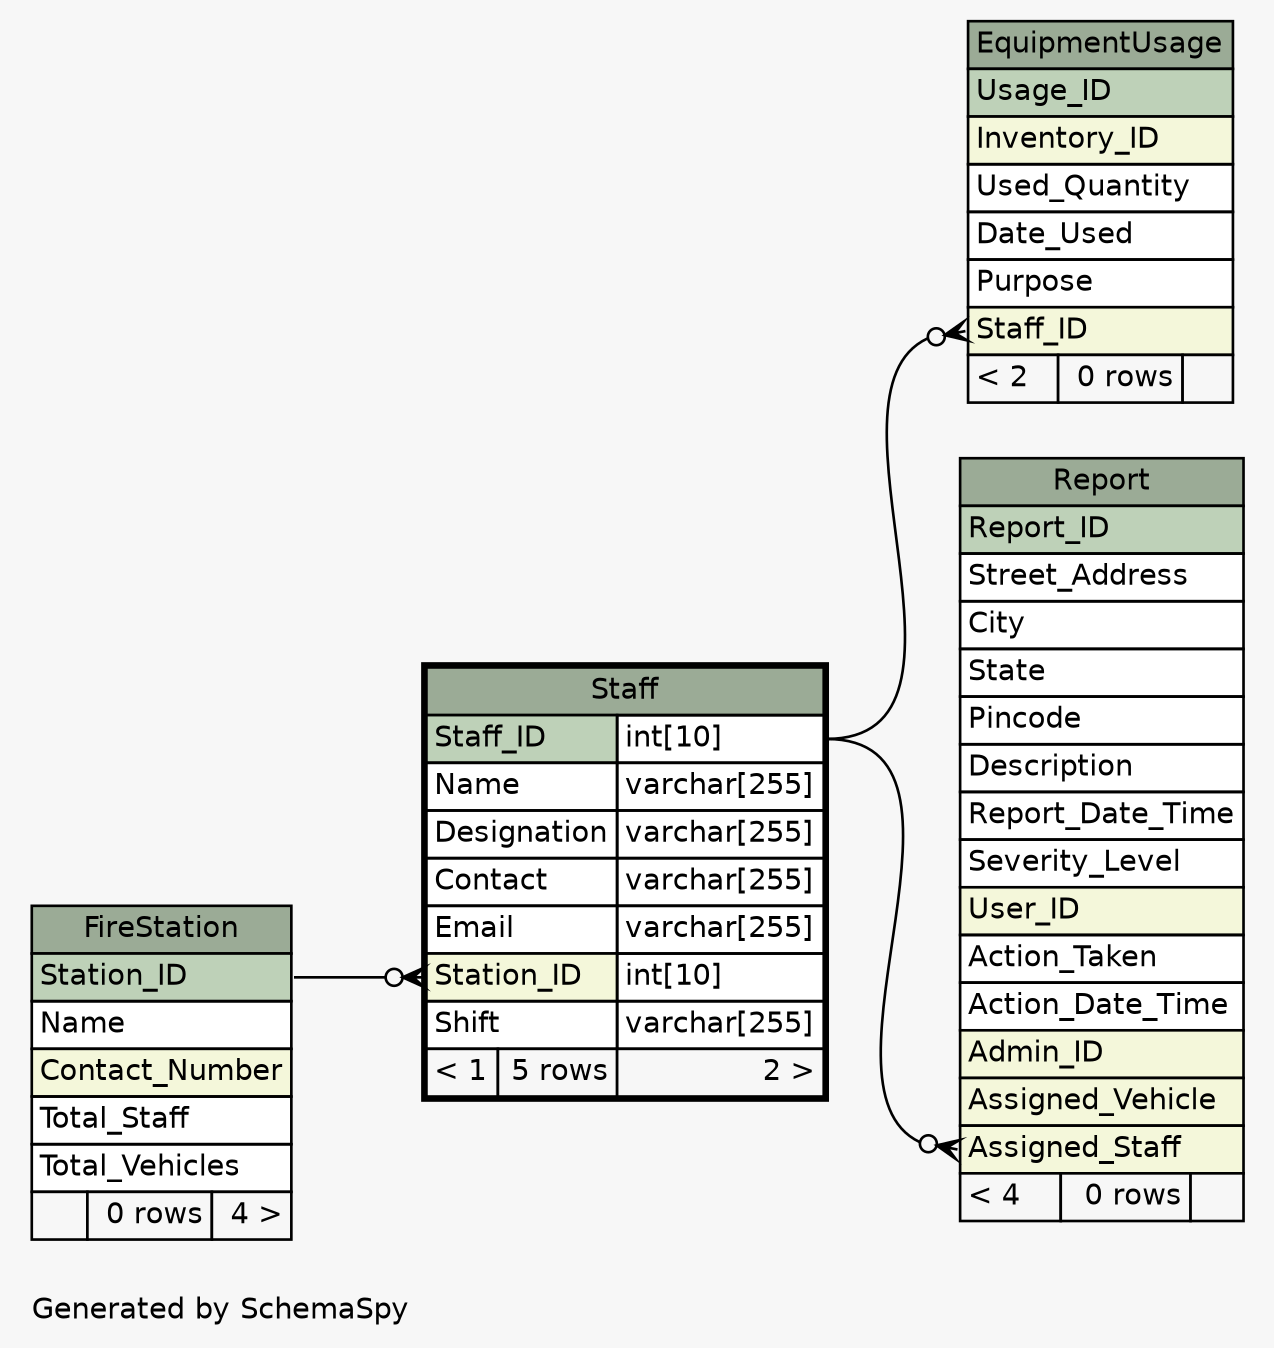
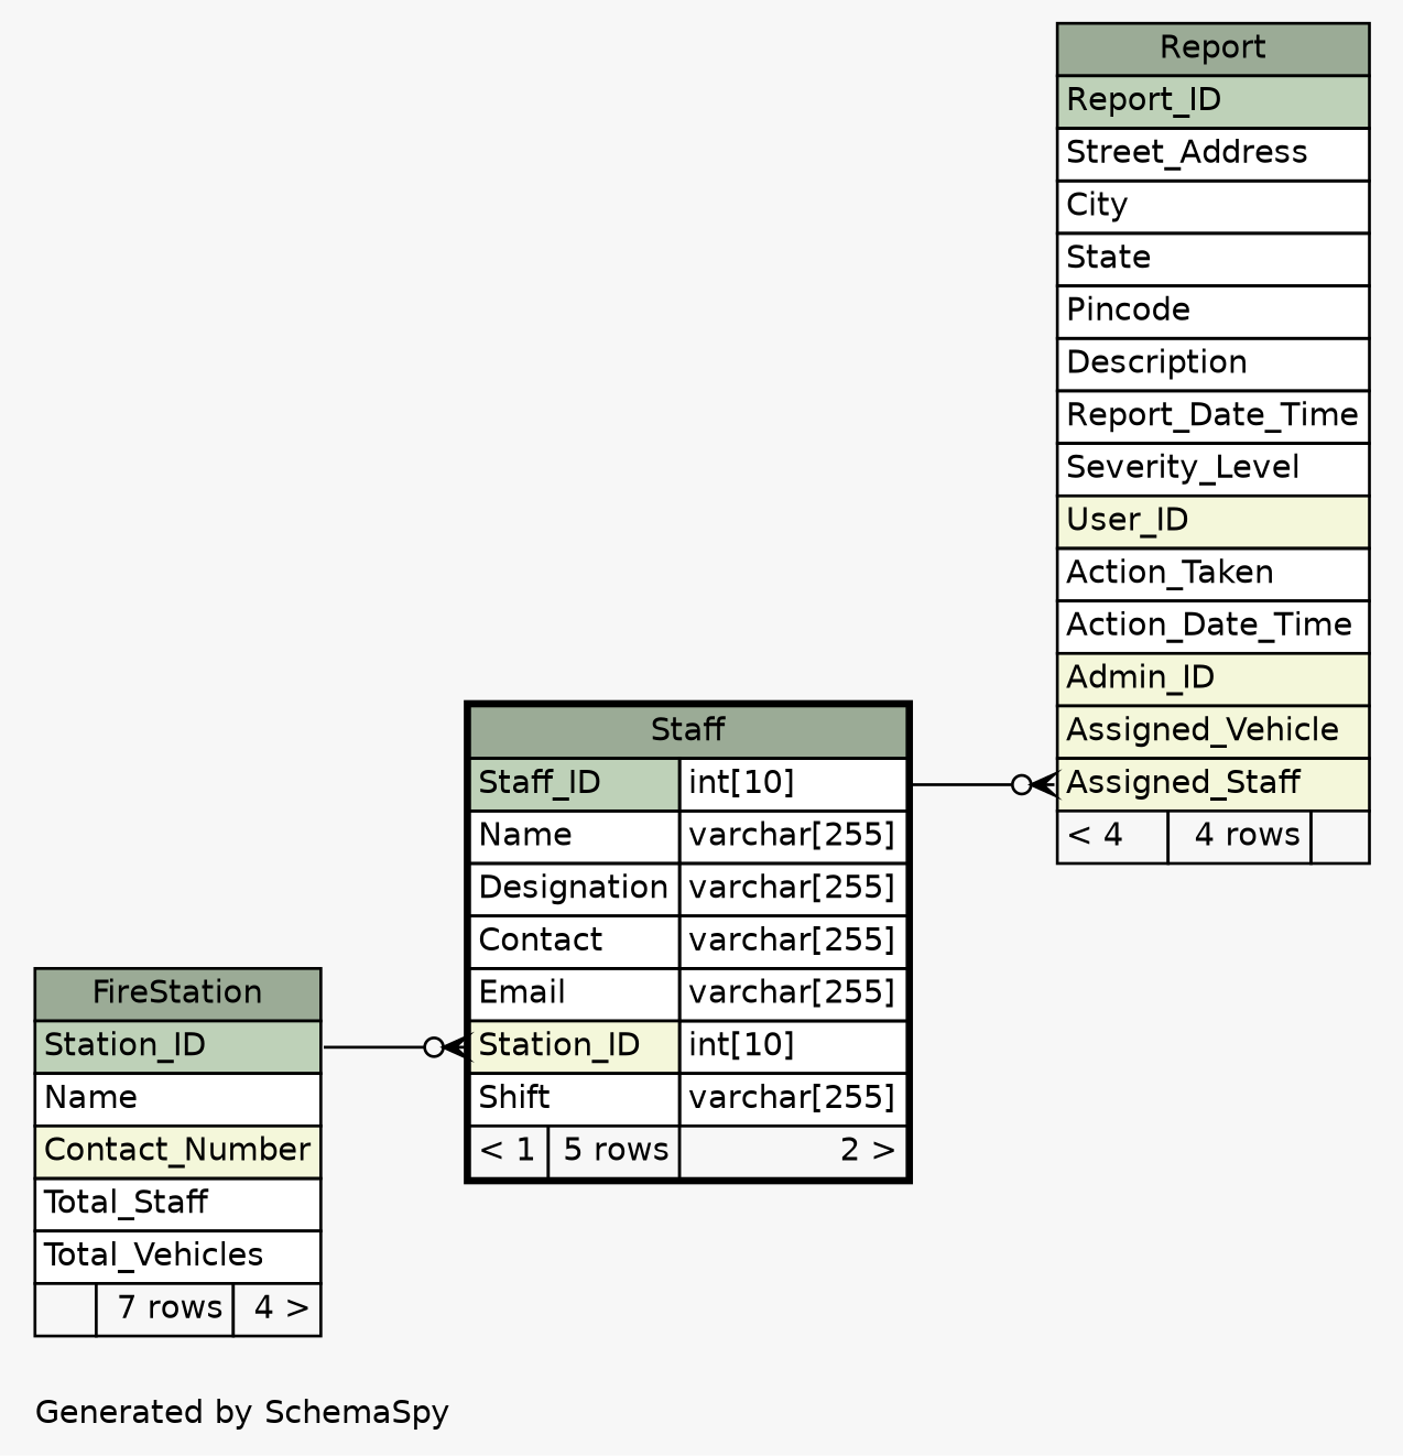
  digraph {
    bgcolor="#f7f7f7"
    fontname=Helvetica
    fontsize=11
    label="\nGenerated by SchemaSpy"
    labeljust=l
    nodesep=0.18
    rankdir=RL
    ranksep=0.46
    node [fontname=Helvetica fontsize=11 shape=plaintext]
    edge [arrowhead=none arrowsize=0.8 arrowtail=crowodot dir=back headport="Staff_ID.type:e"]
-   n1 [label=<     <TABLE BORDER="0" CELLBORDER="1" CELLSPACING="0" BGCOLOR="#ffffff">       <TR><TD COLSPAN="3" BGCOLOR="#9bab96" ALIGN="CENTER">EquipmentUsage</TD></TR>       <TR><TD PORT="Usage_ID" COLSPAN="3" BGCOLOR="#bed1b8" ALIGN="LEFT">Usage_ID</TD></TR>       <TR><TD PORT="Inventory_ID" COLSPAN="3" BGCOLOR="#f4f7da" ALIGN="LEFT">Inventory_ID</TD></TR>       <TR><TD PORT="Used_Quantity" COLSPAN="3" ALIGN="LEFT">Used_Quantity</TD></TR>       <TR><TD PORT="Date_Used" COLSPAN="3" ALIGN="LEFT">Date_Used</TD></TR>       <TR><TD PORT="Purpose" COLSPAN="3" ALIGN="LEFT">Purpose</TD></TR>       <TR><TD PORT="Staff_ID" COLSPAN="3" BGCOLOR="#f4f7da" ALIGN="LEFT">Staff_ID</TD></TR>       <TR><TD ALIGN="LEFT" BGCOLOR="#f7f7f7">&lt; 2</TD><TD ALIGN="RIGHT" BGCOLOR="#f7f7f7">0 rows</TD><TD ALIGN="RIGHT" BGCOLOR="#f7f7f7">  </TD></TR>     </TABLE>>]
    n2 [label=<     <TABLE BORDER="2" CELLBORDER="1" CELLSPACING="0" BGCOLOR="#ffffff">       <TR><TD COLSPAN="3" BGCOLOR="#9bab96" ALIGN="CENTER">Staff</TD></TR>       <TR><TD PORT="Staff_ID" COLSPAN="2" BGCOLOR="#bed1b8" ALIGN="LEFT">Staff_ID</TD><TD PORT="Staff_ID.type" ALIGN="LEFT">int[10]</TD></TR>       <TR><TD PORT="Name" COLSPAN="2" ALIGN="LEFT">Name</TD><TD PORT="Name.type" ALIGN="LEFT">varchar[255]</TD></TR>       <TR><TD PORT="Designation" COLSPAN="2" ALIGN="LEFT">Designation</TD><TD PORT="Designation.type" ALIGN="LEFT">varchar[255]</TD></TR>       <TR><TD PORT="Contact" COLSPAN="2" ALIGN="LEFT">Contact</TD><TD PORT="Contact.type" ALIGN="LEFT">varchar[255]</TD></TR>       <TR><TD PORT="Email" COLSPAN="2" ALIGN="LEFT">Email</TD><TD PORT="Email.type" ALIGN="LEFT">varchar[255]</TD></TR>       <TR><TD PORT="Station_ID" COLSPAN="2" BGCOLOR="#f4f7da" ALIGN="LEFT">Station_ID</TD><TD PORT="Station_ID.type" ALIGN="LEFT">int[10]</TD></TR>       <TR><TD PORT="Shift" COLSPAN="2" ALIGN="LEFT">Shift</TD><TD PORT="Shift.type" ALIGN="LEFT">varchar[255]</TD></TR>       <TR><TD ALIGN="LEFT" BGCOLOR="#f7f7f7">&lt; 1</TD><TD ALIGN="RIGHT" BGCOLOR="#f7f7f7">5 rows</TD><TD ALIGN="RIGHT" BGCOLOR="#f7f7f7">2 &gt;</TD></TR>     </TABLE>>]
-   n3 [label=<     <TABLE BORDER="0" CELLBORDER="1" CELLSPACING="0" BGCOLOR="#ffffff">       <TR><TD COLSPAN="3" BGCOLOR="#9bab96" ALIGN="CENTER">FireStation</TD></TR>       <TR><TD PORT="Station_ID" COLSPAN="3" BGCOLOR="#bed1b8" ALIGN="LEFT">Station_ID</TD></TR>       <TR><TD PORT="Name" COLSPAN="3" ALIGN="LEFT">Name</TD></TR>       <TR><TD PORT="Contact_Number" COLSPAN="3" BGCOLOR="#f4f7da" ALIGN="LEFT">Contact_Number</TD></TR>       <TR><TD PORT="Total_Staff" COLSPAN="3" ALIGN="LEFT">Total_Staff</TD></TR>       <TR><TD PORT="Total_Vehicles" COLSPAN="3" ALIGN="LEFT">Total_Vehicles</TD></TR>       <TR><TD ALIGN="LEFT" BGCOLOR="#f7f7f7">  </TD><TD ALIGN="RIGHT" BGCOLOR="#f7f7f7">0 rows</TD><TD ALIGN="RIGHT" BGCOLOR="#f7f7f7">4 &gt;</TD></TR>     </TABLE>>]
-   n4 [label=<     <TABLE BORDER="0" CELLBORDER="1" CELLSPACING="0" BGCOLOR="#ffffff">       <TR><TD COLSPAN="3" BGCOLOR="#9bab96" ALIGN="CENTER">Report</TD></TR>       <TR><TD PORT="Report_ID" COLSPAN="3" BGCOLOR="#bed1b8" ALIGN="LEFT">Report_ID</TD></TR>       <TR><TD PORT="Street_Address" COLSPAN="3" ALIGN="LEFT">Street_Address</TD></TR>       <TR><TD PORT="City" COLSPAN="3" ALIGN="LEFT">City</TD></TR>       <TR><TD PORT="State" COLSPAN="3" ALIGN="LEFT">State</TD></TR>       <TR><TD PORT="Pincode" COLSPAN="3" ALIGN="LEFT">Pincode</TD></TR>       <TR><TD PORT="Description" COLSPAN="3" ALIGN="LEFT">Description</TD></TR>       <TR><TD PORT="Report_Date_Time" COLSPAN="3" ALIGN="LEFT">Report_Date_Time</TD></TR>       <TR><TD PORT="Severity_Level" COLSPAN="3" ALIGN="LEFT">Severity_Level</TD></TR>       <TR><TD PORT="User_ID" COLSPAN="3" BGCOLOR="#f4f7da" ALIGN="LEFT">User_ID</TD></TR>       <TR><TD PORT="Action_Taken" COLSPAN="3" ALIGN="LEFT">Action_Taken</TD></TR>       <TR><TD PORT="Action_Date_Time" COLSPAN="3" ALIGN="LEFT">Action_Date_Time</TD></TR>       <TR><TD PORT="Admin_ID" COLSPAN="3" BGCOLOR="#f4f7da" ALIGN="LEFT">Admin_ID</TD></TR>       <TR><TD PORT="Assigned_Vehicle" COLSPAN="3" BGCOLOR="#f4f7da" ALIGN="LEFT">Assigned_Vehicle</TD></TR>       <TR><TD PORT="Assigned_Staff" COLSPAN="3" BGCOLOR="#f4f7da" ALIGN="LEFT">Assigned_Staff</TD></TR>       <TR><TD ALIGN="LEFT" BGCOLOR="#f7f7f7">&lt; 4</TD><TD ALIGN="RIGHT" BGCOLOR="#f7f7f7">0 rows</TD><TD ALIGN="RIGHT" BGCOLOR="#f7f7f7">  </TD></TR>     </TABLE>>]
-   n1 -> n2 [tailport="Staff_ID:w"]
+   n3 [label=<     <TABLE BORDER="0" CELLBORDER="1" CELLSPACING="0" BGCOLOR="#ffffff">       <TR><TD COLSPAN="3" BGCOLOR="#9bab96" ALIGN="CENTER">FireStation</TD></TR>       <TR><TD PORT="Station_ID" COLSPAN="3" BGCOLOR="#bed1b8" ALIGN="LEFT">Station_ID</TD></TR>       <TR><TD PORT="Name" COLSPAN="3" ALIGN="LEFT">Name</TD></TR>       <TR><TD PORT="Contact_Number" COLSPAN="3" BGCOLOR="#f4f7da" ALIGN="LEFT">Contact_Number</TD></TR>       <TR><TD PORT="Total_Staff" COLSPAN="3" ALIGN="LEFT">Total_Staff</TD></TR>       <TR><TD PORT="Total_Vehicles" COLSPAN="3" ALIGN="LEFT">Total_Vehicles</TD></TR>       <TR><TD ALIGN="LEFT" BGCOLOR="#f7f7f7">  </TD><TD ALIGN="RIGHT" BGCOLOR="#f7f7f7">7 rows</TD><TD ALIGN="RIGHT" BGCOLOR="#f7f7f7">4 &gt;</TD></TR>     </TABLE>>]
+   n4 [label=<     <TABLE BORDER="0" CELLBORDER="1" CELLSPACING="0" BGCOLOR="#ffffff">       <TR><TD COLSPAN="3" BGCOLOR="#9bab96" ALIGN="CENTER">Report</TD></TR>       <TR><TD PORT="Report_ID" COLSPAN="3" BGCOLOR="#bed1b8" ALIGN="LEFT">Report_ID</TD></TR>       <TR><TD PORT="Street_Address" COLSPAN="3" ALIGN="LEFT">Street_Address</TD></TR>       <TR><TD PORT="City" COLSPAN="3" ALIGN="LEFT">City</TD></TR>       <TR><TD PORT="State" COLSPAN="3" ALIGN="LEFT">State</TD></TR>       <TR><TD PORT="Pincode" COLSPAN="3" ALIGN="LEFT">Pincode</TD></TR>       <TR><TD PORT="Description" COLSPAN="3" ALIGN="LEFT">Description</TD></TR>       <TR><TD PORT="Report_Date_Time" COLSPAN="3" ALIGN="LEFT">Report_Date_Time</TD></TR>       <TR><TD PORT="Severity_Level" COLSPAN="3" ALIGN="LEFT">Severity_Level</TD></TR>       <TR><TD PORT="User_ID" COLSPAN="3" BGCOLOR="#f4f7da" ALIGN="LEFT">User_ID</TD></TR>       <TR><TD PORT="Action_Taken" COLSPAN="3" ALIGN="LEFT">Action_Taken</TD></TR>       <TR><TD PORT="Action_Date_Time" COLSPAN="3" ALIGN="LEFT">Action_Date_Time</TD></TR>       <TR><TD PORT="Admin_ID" COLSPAN="3" BGCOLOR="#f4f7da" ALIGN="LEFT">Admin_ID</TD></TR>       <TR><TD PORT="Assigned_Vehicle" COLSPAN="3" BGCOLOR="#f4f7da" ALIGN="LEFT">Assigned_Vehicle</TD></TR>       <TR><TD PORT="Assigned_Staff" COLSPAN="3" BGCOLOR="#f4f7da" ALIGN="LEFT">Assigned_Staff</TD></TR>       <TR><TD ALIGN="LEFT" BGCOLOR="#f7f7f7">&lt; 4</TD><TD ALIGN="RIGHT" BGCOLOR="#f7f7f7">4 rows</TD><TD ALIGN="RIGHT" BGCOLOR="#f7f7f7">  </TD></TR>     </TABLE>>]
    n2 -> n3 [headport="Station_ID:e" tailport="Station_ID:w"]
    n4 -> n2 [tailport="Assigned_Staff:w"]
  }
